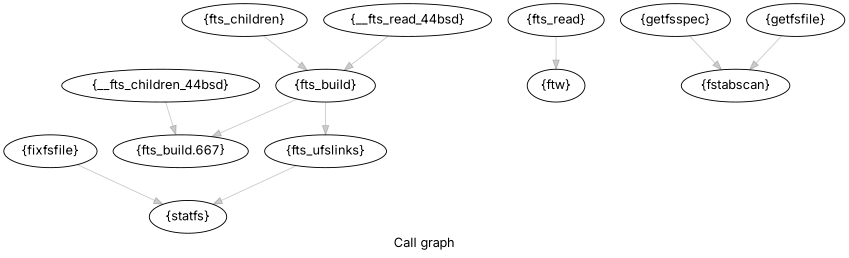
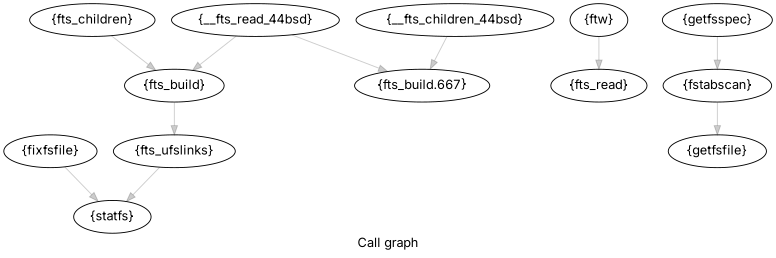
  digraph {
    fontname=Inter
    label="Call graph"
    node [fontname=Inter]
    edge [color="#00000033" fontname=Inter]
    n1 [label="{fts_build}"]
    n2 [label="{fts_ufslinks}"]
    n3 [label="{statfs}"]
    n4 [label="{fts_read}"]
    n5 [label="{fixfsfile}"]
    n6 [label="{fstabscan}"]
    n7 [label="{fts_children}"]
    n8 [label="{ftw}"]
    n9 [label="{__fts_children_44bsd}"]
    n10 [label="{fts_build.667}"]
    n11 [label="{getfsspec}"]
    n12 [label="{getfsfile}"]
    n13 [label="{__fts_read_44bsd}"]
    n1 -> n2
    n2 -> n3
    n5 -> n3
    n7 -> n1
-   n4 -> n8
+   n8 -> n4
    n9 -> n10
    n11 -> n6
-   n12 -> n6
+   n6 -> n12
    n13 -> n1
-   n1 -> n10
+   n13 -> n10
  }
